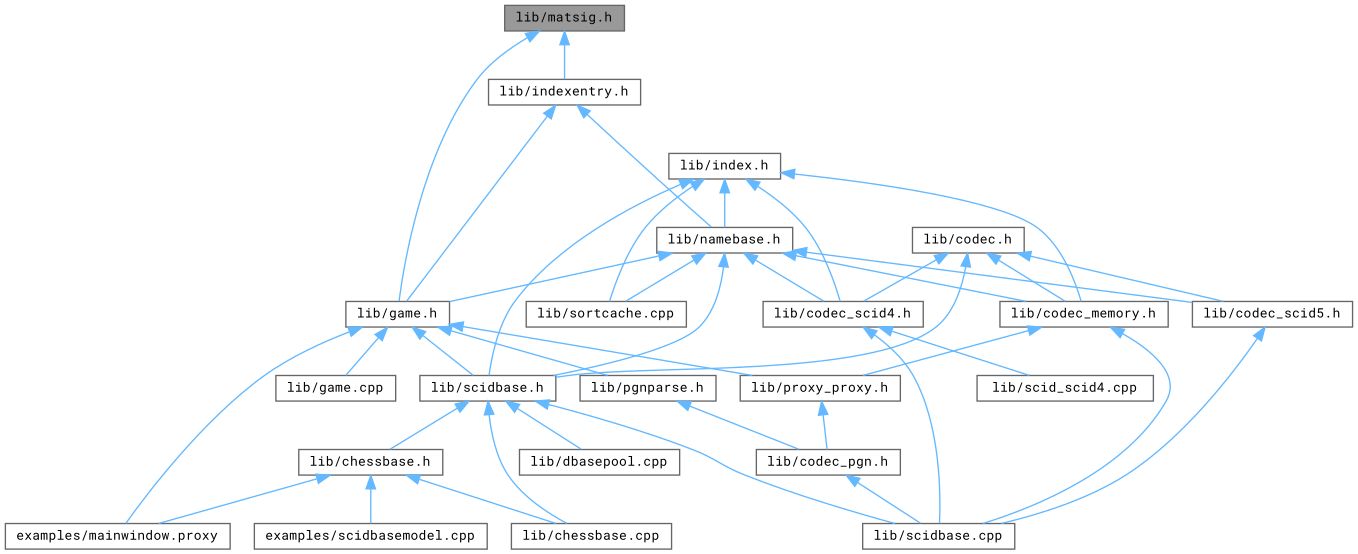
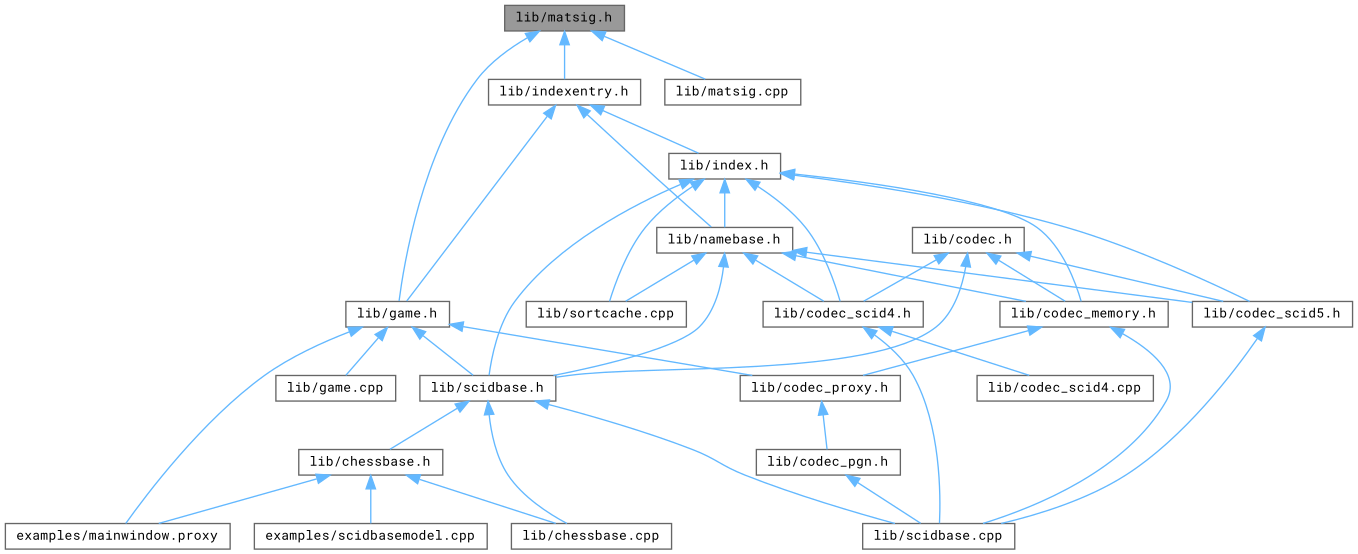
  digraph {
    fontname="Roboto Mono"
    node [color=grey40 fillcolor=white fontname="Roboto Mono" fontsize=10 shape=box style=filled]
    edge [color=steelblue1 dir=back fontname="Roboto Mono" fontsize=10 labelfontname=Helvetica labelfontsize=10 style=solid]
    n1 [color=gray40 fillcolor=grey60 fontcolor=black height=0.2 label="lib/matsig.h" width=0.4]
    n2 [height=0.2 label="lib/game.h" width=0.4]
    n3 [height=0.2 label="lib/indexentry.h" width=0.4]
+   n4 [height=0.2 label="lib/matsig.cpp" width=0.4]
    n5 [height=0.2 label="examples/mainwindow.proxy" width=0.4]
-   n6 [height=0.2 label="lib/proxy_proxy.h" width=0.4]
+   n6 [height=0.2 label="lib/codec_proxy.h" width=0.4]
    n7 [height=0.2 label="lib/game.cpp" width=0.4]
-   n8 [height=0.2 label="lib/pgnparse.h" width=0.4]
    n9 [height=0.2 label="lib/scidbase.h" width=0.4]
    n10 [height=0.2 label="lib/index.h" width=0.4]
    n11 [height=0.2 label="lib/namebase.h" width=0.4]
    n12 [height=0.2 label="lib/codec_pgn.h" width=0.4]
    n13 [height=0.2 label="lib/scidbase.cpp" width=0.4]
    n14 [height=0.2 label="lib/chessbase.cpp" width=0.4]
    n15 [height=0.2 label="lib/chessbase.h" width=0.4]
-   n16 [height=0.2 label="lib/dbasepool.cpp" width=0.4]
    n17 [height=0.2 label="examples/scidbasemodel.cpp" width=0.4]
    n18 [height=0.2 label="lib/codec_memory.h" width=0.4]
    n19 [height=0.2 label="lib/codec_scid4.h" width=0.4]
    n20 [height=0.2 label="lib/codec_scid5.h" width=0.4]
    n21 [height=0.2 label="lib/sortcache.cpp" width=0.4]
-   n22 [height=0.2 label="lib/scid_scid4.cpp" width=0.4]
+   n22 [height=0.2 label="lib/codec_scid4.cpp" width=0.4]
    n23 [height=0.2 label="lib/codec.h" width=0.4]
    n1 -> n2
    n1 -> n3
+   n1 -> n4
    n2 -> n5
    n2 -> n6
    n2 -> n7
-   n2 -> n8
    n2 -> n9
    n3 -> n2
+   n3 -> n10
    n3 -> n11
    n6 -> n12
-   n8 -> n12
    n9 -> n13
    n9 -> n14
    n9 -> n15
-   n9 -> n16
    n10 -> n9
    n10 -> n11
    n10 -> n18
    n10 -> n19
+   n10 -> n20
    n10 -> n21
-   n11 -> n2
    n11 -> n9
    n11 -> n18
    n11 -> n19
    n11 -> n20
    n11 -> n21
    n12 -> n13
    n15 -> n5
    n15 -> n14
    n15 -> n17
    n18 -> n6
    n18 -> n13
    n19 -> n13
    n19 -> n22
    n20 -> n13
    n23 -> n9
    n23 -> n18
    n23 -> n19
    n23 -> n20
  }
